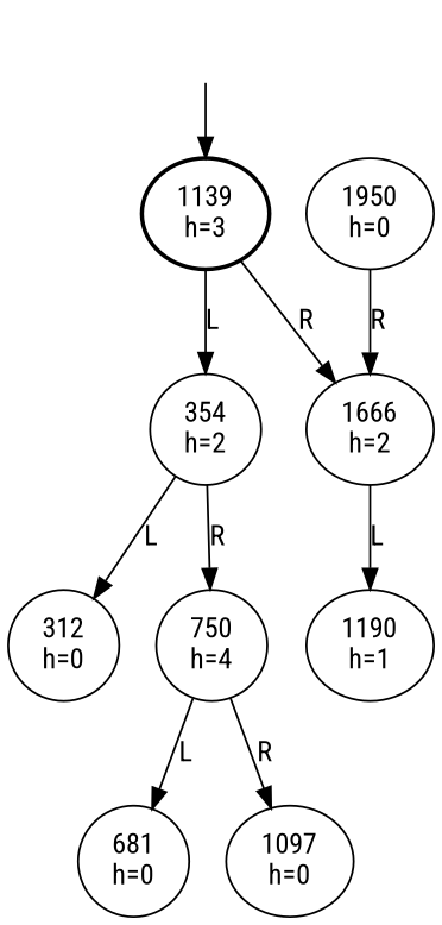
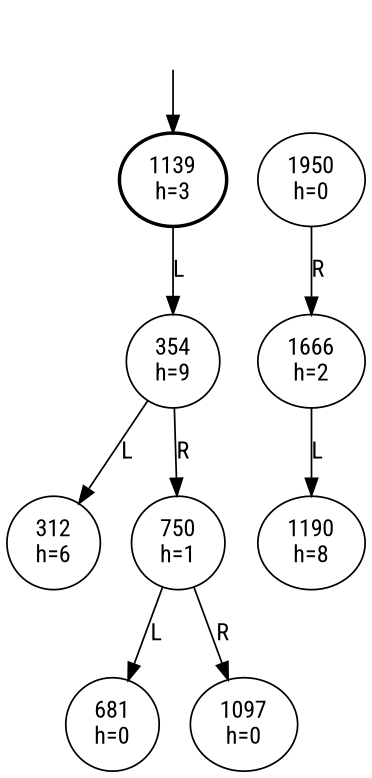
  digraph {
    fontname="Roboto Condensed"
    node [fontname="Roboto Condensed"]
    edge [fontname="Roboto Condensed"]
    Dummy [style=invis]
    n2 [label="1139\nh=3" penwidth=2]
-   n3 [label="354\nh=2"]
+   n3 [label="354\nh=9"]
    n4 [label="1666\nh=2"]
-   n5 [label="312\nh=0"]
-   n6 [label="750\nh=4"]
-   n7 [label="1190\nh=1"]
+   n5 [label="312\nh=6"]
+   n6 [label="750\nh=1"]
+   n7 [label="1190\nh=8"]
    n8 [label="681\nh=0"]
    n9 [label="1097\nh=0"]
    n10 [label="1950\nh=0"]
    Dummy -> n2
    n2 -> n3 [label=L]
-   n2 -> n4 [label=R]
    n3 -> n5 [label=L]
    n3 -> n6 [label=R]
    n4 -> n7 [label=L]
    n6 -> n8 [label=L]
    n6 -> n9 [label=R]
    n10 -> n4 [label=R]
  }
